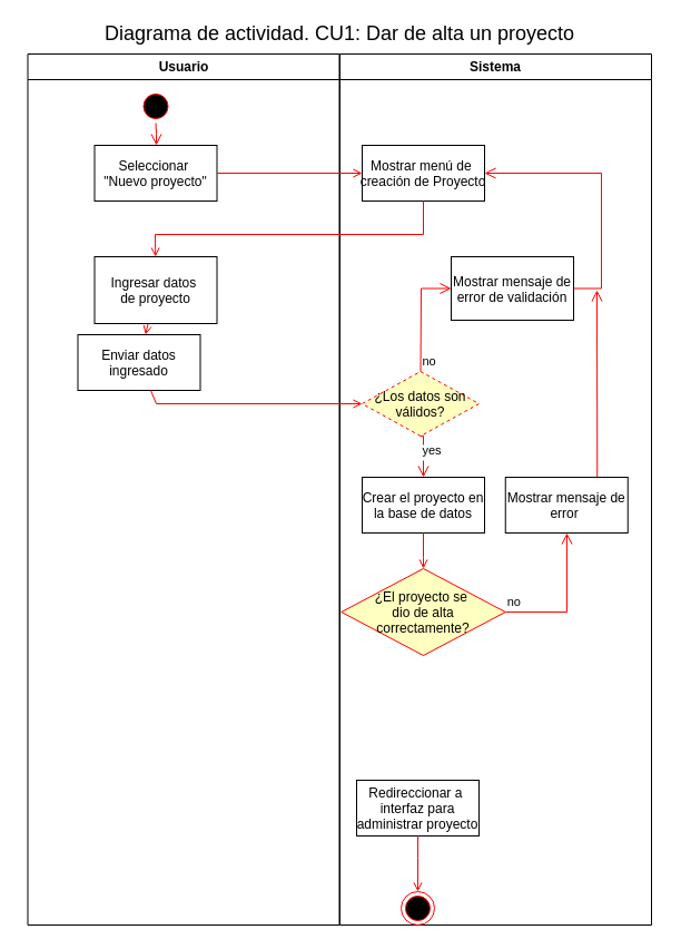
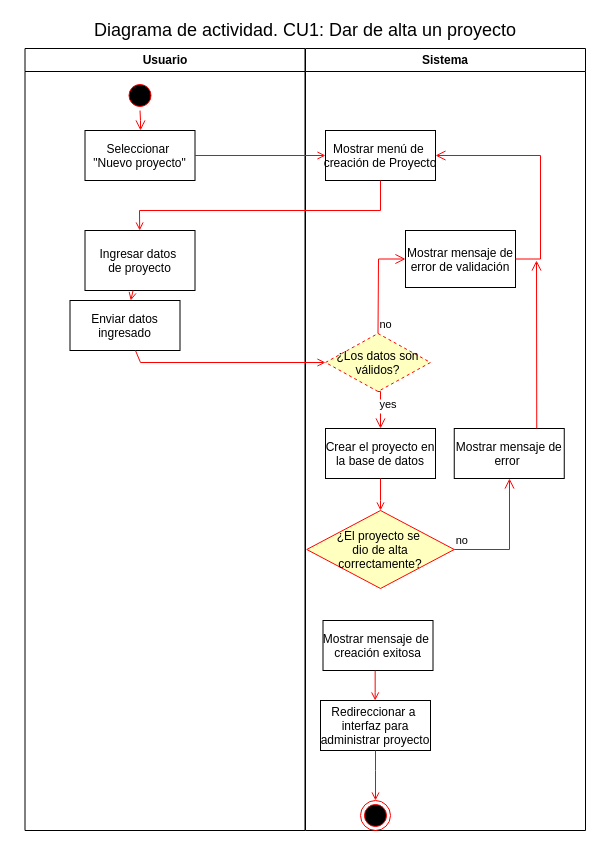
  <mxCell id="0" />
  <mxCell id="1" parent="0" />
  <mxCell id="2" value="Usuario" style="swimlane;whiteSpace=wrap" parent="1" vertex="1"><mxGeometry x="24.5" y="48" width="280" height="782" as="geometry" /></mxCell>
  <mxCell id="3" value="" style="ellipse;shape=startState;fillColor=#000000;strokeColor=#ff0000;" parent="2" vertex="1"><mxGeometry x="100" y="32" width="30" height="30" as="geometry" /></mxCell>
  <mxCell id="4" value="" style="edgeStyle=elbowEdgeStyle;elbow=horizontal;verticalAlign=bottom;endArrow=open;endSize=8;strokeColor=#FF0000;endFill=1;rounded=0" parent="2" source="3" target="5" edge="1"><mxGeometry x="100" y="40" as="geometry"><mxPoint x="115" y="110" as="targetPoint" /></mxGeometry></mxCell>
  <mxCell id="5" value="Seleccionar &#10;&quot;Nuevo proyecto&quot;" style="" parent="2" vertex="1"><mxGeometry x="60" y="82" width="110" height="50" as="geometry" /></mxCell>
  <mxCell id="6" value="Ingresar datos &#10;de proyecto" style="" parent="2" vertex="1"><mxGeometry x="60" y="182" width="110" height="60" as="geometry" /></mxCell>
  <mxCell id="7" value="Enviar datos &#10;ingresado" style="" parent="2" vertex="1"><mxGeometry x="45" y="252" width="110" height="50" as="geometry" /></mxCell>
  <mxCell id="8" value="" style="endArrow=open;strokeColor=#FF0000;endFill=1;rounded=0" parent="2" source="6" target="7" edge="1"><mxGeometry relative="1" as="geometry" /></mxCell>
  <mxCell id="9" value="Sistema" style="swimlane;whiteSpace=wrap" parent="1" vertex="1"><mxGeometry x="305" y="48" width="280" height="782" as="geometry" /></mxCell>
  <mxCell id="10" value="Mostrar menú de &#10;creación de Proyecto" style="" parent="9" vertex="1"><mxGeometry x="20" y="82" width="110" height="50" as="geometry" /></mxCell>
  <mxCell id="11" value="¿Los datos son&#10;válidos?" style="rhombus;fillColor=#ffffc0;strokeColor=#ff0000;dashed=1;" parent="9" vertex="1"><mxGeometry x="20" y="285" width="105" height="58" as="geometry" /></mxCell>
  <mxCell id="12" value="no" style="edgeStyle=elbowEdgeStyle;elbow=horizontal;align=left;verticalAlign=bottom;endArrow=open;endSize=8;strokeColor=#FF0000;exitX=0.5;exitY=0;endFill=1;rounded=0;entryX=0;entryY=0.5;entryDx=0;entryDy=0;" parent="9" source="11" target="16" edge="1"><mxGeometry x="-1" relative="1" as="geometry"><mxPoint x="145" y="252" as="targetPoint" /><Array as="points"><mxPoint x="73" y="262" /><mxPoint x="125" y="262" /></Array></mxGeometry></mxCell>
  <mxCell id="13" value="yes" style="edgeStyle=elbowEdgeStyle;elbow=horizontal;align=left;verticalAlign=top;endArrow=open;endSize=8;strokeColor=#FF0000;endFill=1;rounded=0;exitX=0.5;exitY=1;exitDx=0;exitDy=0;" parent="9" source="11" target="14" edge="1"><mxGeometry x="-1" relative="1" as="geometry"><mxPoint x="190" y="305" as="targetPoint" /><Array as="points"><mxPoint x="75" y="342" /></Array></mxGeometry></mxCell>
  <mxCell id="14" value="Crear el proyecto en&#10;la base de datos" style="" parent="9" vertex="1"><mxGeometry x="20" y="380" width="110" height="50" as="geometry" /></mxCell>
  <mxCell id="15" value="" style="ellipse;shape=endState;fillColor=#000000;strokeColor=#ff0000" parent="9" vertex="1"><mxGeometry x="55" y="752" width="30" height="30" as="geometry" /></mxCell>
  <mxCell id="16" value="Mostrar mensaje de&#10;error de validación" style="" vertex="1" parent="9"><mxGeometry x="100" y="182" width="110" height="57" as="geometry" /></mxCell>
  <mxCell id="17" value="" style="edgeStyle=elbowEdgeStyle;elbow=horizontal;align=left;verticalAlign=bottom;endArrow=open;endSize=8;strokeColor=#FF0000;endFill=1;rounded=0;entryX=1;entryY=0.5;entryDx=0;entryDy=0;" edge="1" parent="9" source="16" target="10"><mxGeometry x="-1" relative="1" as="geometry"><mxPoint x="165" y="261.5" as="targetPoint" /><Array as="points"><mxPoint x="235" y="142" /><mxPoint x="225" y="172" /><mxPoint x="210" y="212" /><mxPoint x="145" y="252" /><mxPoint x="135" y="272" /></Array><mxPoint x="85" y="262" as="sourcePoint" /></mxGeometry></mxCell>
  <mxCell id="18" value="¿El proyecto se &#10;dio de alta&#10;correctamente?" style="rhombus;fillColor=#ffffc0;strokeColor=#ff0000;" vertex="1" parent="9"><mxGeometry x="1.25" y="462" width="147.5" height="78" as="geometry" /></mxCell>
  <mxCell id="19" value="no" style="edgeStyle=elbowEdgeStyle;elbow=horizontal;align=left;verticalAlign=bottom;endArrow=open;endSize=8;strokeColor=#FF0000;exitX=1;exitY=0.5;endFill=1;rounded=0;exitDx=0;exitDy=0;entryX=0.5;entryY=1;entryDx=0;entryDy=0;" edge="1" parent="9" source="18" target="21"><mxGeometry x="-1" relative="1" as="geometry"><mxPoint x="185" y="506" as="targetPoint" /><Array as="points"><mxPoint x="204" y="452" /><mxPoint x="155" y="472" /><mxPoint x="105" y="422" /><mxPoint x="88" y="453.5" /><mxPoint x="140" y="453.5" /></Array></mxGeometry></mxCell>
  <mxCell id="20" value="" style="edgeStyle=elbowEdgeStyle;elbow=horizontal;entryX=0.5;entryY=0;strokeColor=#FF0000;endArrow=open;endFill=1;rounded=0;exitX=0.5;exitY=1;exitDx=0;exitDy=0;entryDx=0;entryDy=0;" edge="1" parent="9" source="14" target="18"><mxGeometry width="100" height="100" relative="1" as="geometry"><mxPoint x="140" y="415" as="sourcePoint" /><mxPoint x="255" y="427.5" as="targetPoint" /><Array as="points"><mxPoint x="75" y="452" /><mxPoint x="205" y="410" /></Array></mxGeometry></mxCell>
  <mxCell id="21" value="Mostrar mensaje de&#10;error " style="" vertex="1" parent="9"><mxGeometry x="148.75" y="380" width="110" height="50" as="geometry" /></mxCell>
  <mxCell id="22" value="" style="edgeStyle=elbowEdgeStyle;elbow=horizontal;align=left;verticalAlign=bottom;endArrow=open;endSize=8;strokeColor=#FF0000;endFill=1;rounded=0;exitX=0.75;exitY=0;exitDx=0;exitDy=0;" edge="1" parent="9" source="21"><mxGeometry x="-1" relative="1" as="geometry"><mxPoint x="231" y="212" as="targetPoint" /><Array as="points"><mxPoint x="231" y="342" /><mxPoint x="255" y="232" /><mxPoint x="204" y="312" /><mxPoint x="246.25" y="327.25" /><mxPoint x="231.25" y="367.25" /><mxPoint x="166.25" y="407.25" /><mxPoint x="156.25" y="427.25" /></Array><mxPoint x="231.25" y="365.75" as="sourcePoint" /></mxGeometry></mxCell>
+ <mxCell id="23" value="Mostrar mensaje de &#10;creación exitosa" style="" vertex="1" parent="9"><mxGeometry x="17.5" y="572" width="110" height="50" as="geometry" /></mxCell>
  <mxCell id="24" value="Redireccionar a &#10;interfaz para&#10;administrar proyecto" style="" vertex="1" parent="9"><mxGeometry x="15" y="652" width="110" height="50" as="geometry" /></mxCell>
+ <mxCell id="25" value="" style="edgeStyle=elbowEdgeStyle;elbow=horizontal;strokeColor=#FF0000;endArrow=open;endFill=1;rounded=0;" edge="1" parent="9" source="23" target="24"><mxGeometry width="100" height="100" relative="1" as="geometry"><mxPoint x="69.66" y="622.0" as="sourcePoint" /><mxPoint x="69.66" y="654" as="targetPoint" /><Array as="points"><mxPoint x="69.66" y="644" /><mxPoint x="199.66" y="602" /></Array></mxGeometry></mxCell>
  <mxCell id="26" value="" style="edgeStyle=elbowEdgeStyle;elbow=horizontal;strokeColor=#FF0000;endArrow=open;endFill=1;rounded=0;" edge="1" parent="9" source="24" target="15"><mxGeometry width="100" height="100" relative="1" as="geometry"><mxPoint x="100" y="722" as="sourcePoint" /><mxPoint x="100" y="752" as="targetPoint" /><Array as="points"><mxPoint x="70" y="722" /><mxPoint x="100" y="744" /><mxPoint x="230" y="702" /></Array></mxGeometry></mxCell>
  <mxCell id="27" value="" style="endArrow=open;strokeColor=#FF0000;endFill=1;rounded=0;" parent="1" source="7" target="11" edge="1"><mxGeometry relative="1" as="geometry"><mxPoint x="370" y="313" as="targetPoint" /><Array as="points"><mxPoint x="140" y="362" /></Array></mxGeometry></mxCell>
  <mxCell id="28" value="" style="endArrow=open;strokeColor=#FF0000;endFill=1;rounded=0" parent="1" source="5" target="10" edge="1"><mxGeometry relative="1" as="geometry" /></mxCell>
  <mxCell id="29" value="" style="endArrow=open;strokeColor=#FF0000;endFill=1;rounded=0" parent="1" source="10" target="6" edge="1"><mxGeometry relative="1" as="geometry"><Array as="points"><mxPoint x="380" y="210" /><mxPoint x="139" y="210" /></Array></mxGeometry></mxCell>
  <mxCell id="30" value="&lt;font style=&quot;font-size: 18px&quot;&gt;Diagrama de actividad. CU1: Dar de alta un proyecto&lt;/font&gt;" style="text;html=1;strokeColor=none;fillColor=none;align=center;verticalAlign=middle;whiteSpace=wrap;rounded=0;" vertex="1" parent="1"><mxGeometry x="20" y="20" width="570" height="20" as="geometry" /></mxCell>
